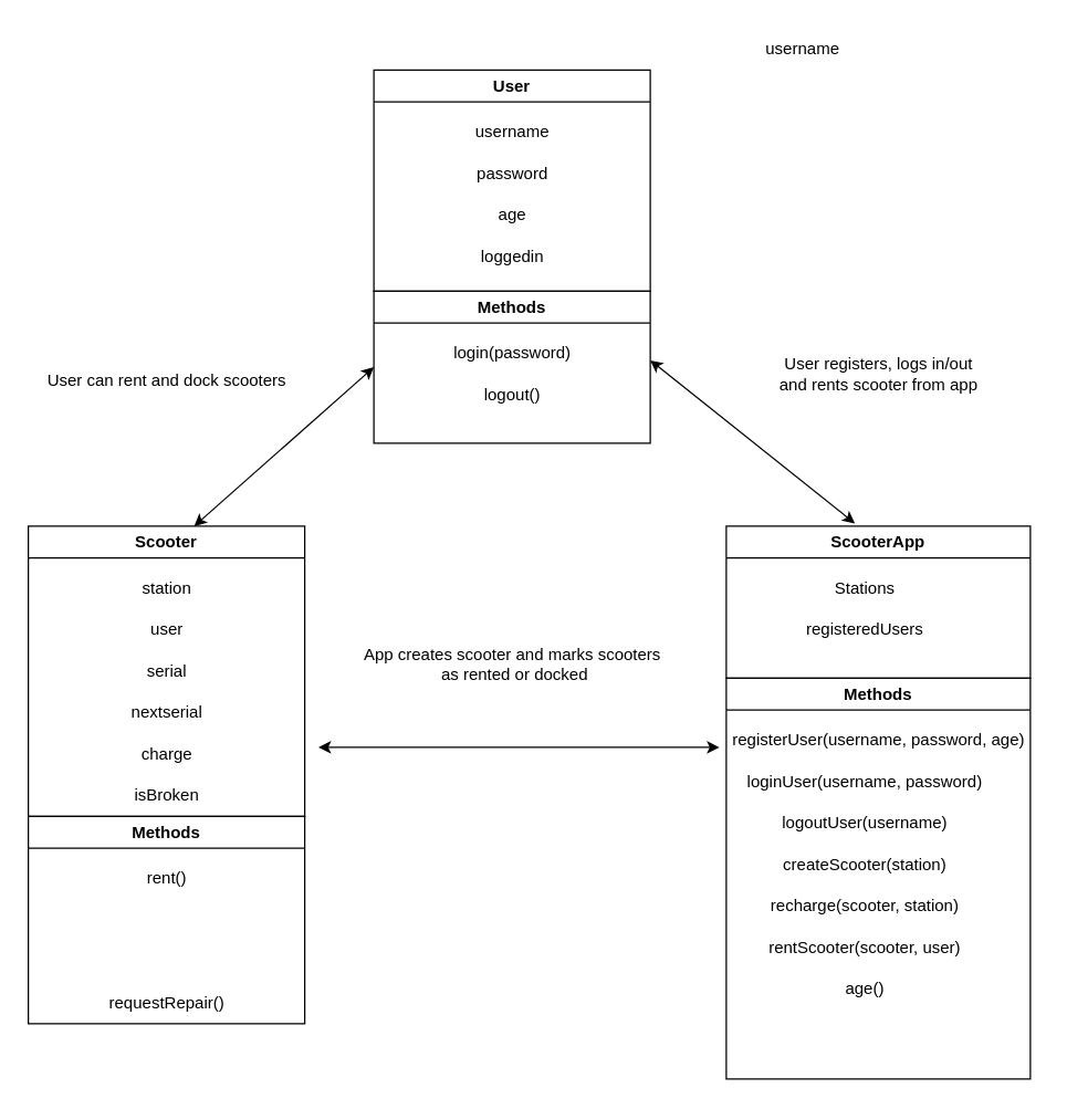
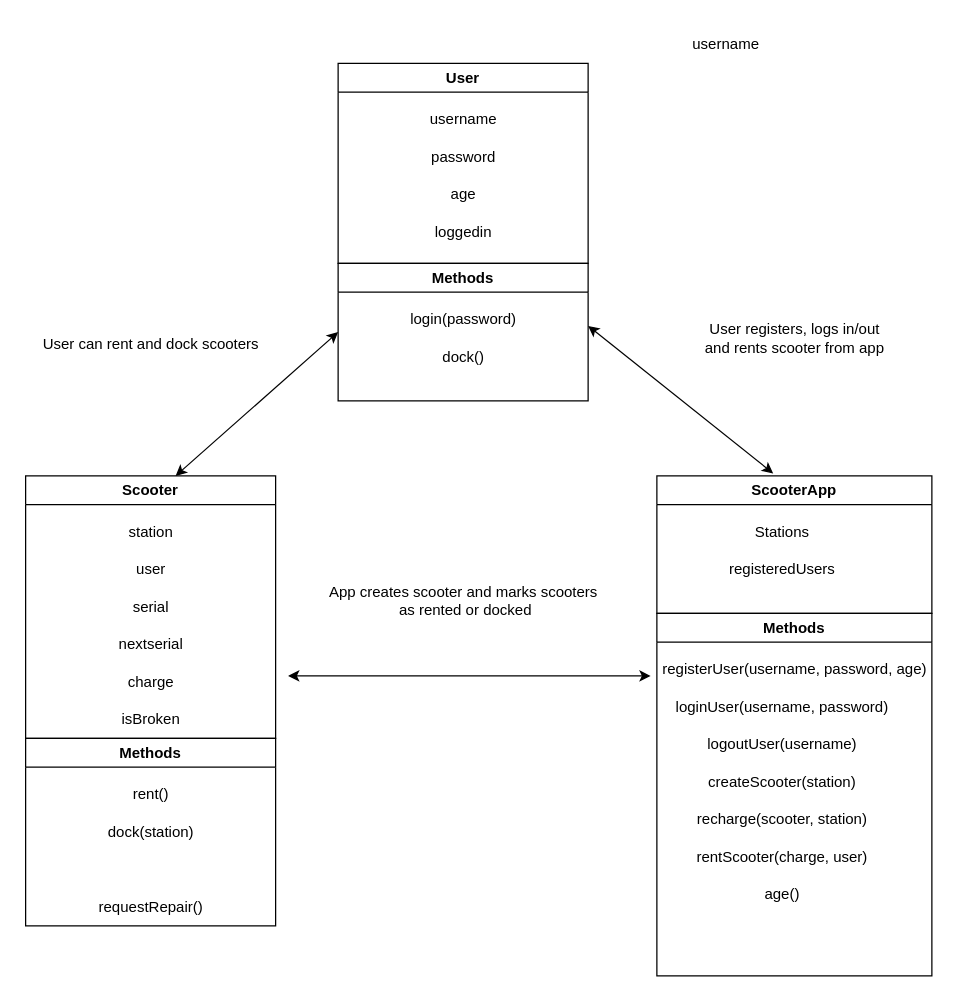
  <mxCell id="0" />
  <mxCell id="1" parent="0" />
  <mxCell id="2" value="Scooter" style="swimlane;whiteSpace=wrap;html=1;" parent="1" vertex="1"><mxGeometry x="20" y="380" width="200" height="210" as="geometry" /></mxCell>
  <mxCell id="3" value="user" style="text;html=1;align=center;verticalAlign=middle;resizable=0;points=[];autosize=1;strokeColor=none;fillColor=none;" parent="2" vertex="1"><mxGeometry x="75" y="60" width="50" height="30" as="geometry" /></mxCell>
  <mxCell id="4" value="serial" style="text;html=1;align=center;verticalAlign=middle;resizable=0;points=[];autosize=1;strokeColor=none;fillColor=none;" parent="2" vertex="1"><mxGeometry x="75" y="90" width="50" height="30" as="geometry" /></mxCell>
  <mxCell id="5" value="nextserial" style="text;html=1;align=center;verticalAlign=middle;resizable=0;points=[];autosize=1;strokeColor=none;fillColor=none;" parent="2" vertex="1"><mxGeometry x="65" y="120" width="70" height="30" as="geometry" /></mxCell>
  <mxCell id="6" value="station" style="text;html=1;align=center;verticalAlign=middle;resizable=0;points=[];autosize=1;strokeColor=none;fillColor=none;" parent="2" vertex="1"><mxGeometry x="70" y="30" width="60" height="30" as="geometry" /></mxCell>
  <mxCell id="7" value="charge" style="text;html=1;align=center;verticalAlign=middle;resizable=0;points=[];autosize=1;strokeColor=none;fillColor=none;" parent="2" vertex="1"><mxGeometry x="70" y="150" width="60" height="30" as="geometry" /></mxCell>
  <mxCell id="8" value="isBroken" style="text;html=1;align=center;verticalAlign=middle;resizable=0;points=[];autosize=1;strokeColor=none;fillColor=none;" parent="2" vertex="1"><mxGeometry x="65" y="180" width="70" height="30" as="geometry" /></mxCell>
  <mxCell id="9" value="User" style="swimlane;whiteSpace=wrap;html=1;" parent="1" vertex="1"><mxGeometry x="270" y="50" width="200" height="160" as="geometry" /></mxCell>
  <mxCell id="10" value="password" style="text;html=1;align=center;verticalAlign=middle;resizable=0;points=[];autosize=1;strokeColor=none;fillColor=none;" parent="9" vertex="1"><mxGeometry x="65" y="60" width="70" height="30" as="geometry" /></mxCell>
  <mxCell id="11" value="age" style="text;html=1;align=center;verticalAlign=middle;resizable=0;points=[];autosize=1;strokeColor=none;fillColor=none;" parent="9" vertex="1"><mxGeometry x="80" y="90" width="40" height="30" as="geometry" /></mxCell>
  <mxCell id="12" value="loggedin" style="text;html=1;align=center;verticalAlign=middle;resizable=0;points=[];autosize=1;strokeColor=none;fillColor=none;" parent="9" vertex="1"><mxGeometry x="65" y="120" width="70" height="30" as="geometry" /></mxCell>
  <mxCell id="13" value="username" style="text;html=1;align=center;verticalAlign=middle;resizable=0;points=[];autosize=1;strokeColor=none;fillColor=none;" parent="9" vertex="1"><mxGeometry x="60" y="30" width="80" height="30" as="geometry" /></mxCell>
  <mxCell id="14" value="ScooterApp" style="swimlane;whiteSpace=wrap;html=1;" parent="1" vertex="1"><mxGeometry x="525" y="380" width="220" height="110" as="geometry" /></mxCell>
  <mxCell id="15" value="registeredUsers" style="text;html=1;align=center;verticalAlign=middle;resizable=0;points=[];autosize=1;strokeColor=none;fillColor=none;" parent="14" vertex="1"><mxGeometry x="45" y="60" width="110" height="30" as="geometry" /></mxCell>
  <mxCell id="16" value="Stations" style="text;html=1;align=center;verticalAlign=middle;resizable=0;points=[];autosize=1;strokeColor=none;fillColor=none;" parent="14" vertex="1"><mxGeometry x="65" y="30" width="70" height="30" as="geometry" /></mxCell>
  <mxCell id="17" value="username" style="text;html=1;align=center;verticalAlign=middle;resizable=0;points=[];autosize=1;strokeColor=none;fillColor=none;" parent="1" vertex="1"><mxGeometry x="540" width="80" height="30" as="geometry" y="20" /></mxCell>
  <mxCell id="18" value="Methods" style="swimlane;whiteSpace=wrap;html=1;" parent="1" vertex="1"><mxGeometry x="20" y="590" width="200" height="150" as="geometry" /></mxCell>
+ <mxCell id="19" value="dock(station)" style="text;html=1;align=center;verticalAlign=middle;resizable=0;points=[];autosize=1;strokeColor=none;fillColor=none;" parent="18" vertex="1"><mxGeometry x="55" y="60" width="90" height="30" as="geometry" /></mxCell>
  <mxCell id="20" value="requestRepair()" style="text;html=1;align=center;verticalAlign=middle;resizable=0;points=[];autosize=1;strokeColor=none;fillColor=none;" parent="18" vertex="1"><mxGeometry x="45" y="120" width="110" height="30" as="geometry" /></mxCell>
  <mxCell id="21" value="rent()" style="text;html=1;align=center;verticalAlign=middle;resizable=0;points=[];autosize=1;strokeColor=none;fillColor=none;" parent="18" vertex="1"><mxGeometry x="75" y="30" width="50" height="30" as="geometry" /></mxCell>
  <mxCell id="22" value="Methods" style="swimlane;whiteSpace=wrap;html=1;" parent="1" vertex="1"><mxGeometry x="270" y="210" width="200" height="110" as="geometry" /></mxCell>
- <mxCell id="23" value="logout()" style="text;html=1;align=center;verticalAlign=middle;resizable=0;points=[];autosize=1;strokeColor=none;fillColor=none;" parent="22" vertex="1"><mxGeometry x="70" y="60" width="60" height="30" as="geometry" /></mxCell>
+ <mxCell id="23" value="dock()" style="text;html=1;align=center;verticalAlign=middle;resizable=0;points=[];autosize=1;strokeColor=none;fillColor=none;" parent="22" vertex="1"><mxGeometry x="70" y="60" width="60" height="30" as="geometry" /></mxCell>
  <mxCell id="24" value="login(password)" style="text;html=1;align=center;verticalAlign=middle;resizable=0;points=[];autosize=1;strokeColor=none;fillColor=none;" parent="22" vertex="1"><mxGeometry x="45" y="30" width="110" height="30" as="geometry" /></mxCell>
  <mxCell id="25" value="Methods" style="swimlane;whiteSpace=wrap;html=1;" parent="1" vertex="1"><mxGeometry x="525" y="490" width="220" height="290" as="geometry" /></mxCell>
  <mxCell id="26" value="loginUser(username, password)" style="text;html=1;align=center;verticalAlign=middle;resizable=0;points=[];autosize=1;strokeColor=none;fillColor=none;" parent="25" vertex="1"><mxGeometry x="5" y="60" width="190" height="30" as="geometry" /></mxCell>
  <mxCell id="27" value="logoutUser(username)" style="text;html=1;align=center;verticalAlign=middle;resizable=0;points=[];autosize=1;strokeColor=none;fillColor=none;" parent="25" vertex="1"><mxGeometry x="30" y="90" width="140" height="30" as="geometry" /></mxCell>
  <mxCell id="28" value="createScooter(station)" style="text;html=1;align=center;verticalAlign=middle;resizable=0;points=[];autosize=1;strokeColor=none;fillColor=none;" parent="25" vertex="1"><mxGeometry x="30" y="120" width="140" height="30" as="geometry" /></mxCell>
  <mxCell id="29" value="registerUser(username, password, age)" style="text;html=1;align=center;verticalAlign=middle;resizable=0;points=[];autosize=1;strokeColor=none;fillColor=none;" parent="25" vertex="1"><mxGeometry x="-5" y="30" width="230" height="30" as="geometry" /></mxCell>
  <mxCell id="30" value="recharge(scooter, station)" style="text;html=1;align=center;verticalAlign=middle;resizable=0;points=[];autosize=1;strokeColor=none;fillColor=none;" parent="25" vertex="1"><mxGeometry x="10" y="150" width="180" height="30" as="geometry" /></mxCell>
- <mxCell id="31" value="rentScooter(scooter, user)" style="text;html=1;align=center;verticalAlign=middle;resizable=0;points=[];autosize=1;strokeColor=none;fillColor=none;" parent="25" vertex="1"><mxGeometry x="20" y="180" width="160" height="30" as="geometry" /></mxCell>
+ <mxCell id="31" value="rentScooter(charge, user)" style="text;html=1;align=center;verticalAlign=middle;resizable=0;points=[];autosize=1;strokeColor=none;fillColor=none;" parent="25" vertex="1"><mxGeometry x="20" y="180" width="160" height="30" as="geometry" /></mxCell>
  <mxCell id="32" value="age()" style="text;html=1;align=center;verticalAlign=middle;resizable=0;points=[];autosize=1;strokeColor=none;fillColor=none;" parent="25" vertex="1"><mxGeometry x="75" y="210" width="50" height="30" as="geometry" /></mxCell>
  <mxCell id="33" value="" style="endArrow=classic;startArrow=classic;html=1;" edge="1" parent="1"><mxGeometry width="50" height="50" relative="1" as="geometry"><mxPoint x="230" y="540" as="sourcePoint" /><mxPoint x="520" y="540" as="targetPoint" /></mxGeometry></mxCell>
  <mxCell id="34" value="" style="endArrow=classic;startArrow=classic;html=1;entryX=0;entryY=0.5;entryDx=0;entryDy=0;" edge="1" parent="1" target="22"><mxGeometry width="50" height="50" relative="1" as="geometry"><mxPoint x="140" y="380" as="sourcePoint" /><mxPoint x="190" y="330" as="targetPoint" /></mxGeometry></mxCell>
  <mxCell id="35" value="" style="endArrow=classic;startArrow=classic;html=1;entryX=0.423;entryY=-0.018;entryDx=0;entryDy=0;entryPerimeter=0;" edge="1" parent="1" target="14"><mxGeometry width="50" height="50" relative="1" as="geometry"><mxPoint x="470" y="260" as="sourcePoint" /><mxPoint x="630" y="200" as="targetPoint" /></mxGeometry></mxCell>
  <mxCell id="36" value="User can rent and dock scooters" style="text;html=1;align=center;verticalAlign=middle;resizable=0;points=[];autosize=1;strokeColor=none;fillColor=none;" vertex="1" parent="1"><mxGeometry x="20" y="260" width="200" height="30" as="geometry" /></mxCell>
  <mxCell id="37" value="App creates scooter and marks scooters&lt;br&gt;&amp;nbsp;as rented or docked" style="text;html=1;align=center;verticalAlign=middle;resizable=0;points=[];autosize=1;strokeColor=none;fillColor=none;" vertex="1" parent="1"><mxGeometry x="250" y="460" width="240" height="40" as="geometry" /></mxCell>
  <mxCell id="38" value="User registers, logs in/out &lt;br&gt;and rents scooter from app" style="text;html=1;align=center;verticalAlign=middle;resizable=0;points=[];autosize=1;strokeColor=none;fillColor=none;" vertex="1" parent="1"><mxGeometry x="550" y="250" width="170" height="40" as="geometry" /></mxCell>
